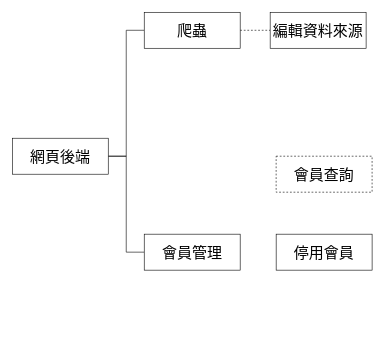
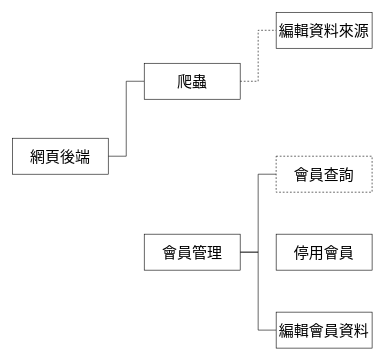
  <mxCell id="0" />
  <mxCell id="1" parent="0" />
  <mxCell id="2" style="edgeStyle=orthogonalEdgeStyle;rounded=0;orthogonalLoop=1;jettySize=auto;html=1;entryX=0;entryY=0.5;entryDx=0;entryDy=0;endArrow=none;endFill=0;" edge="1" parent="1" source="4" target="6"><mxGeometry relative="1" as="geometry" /></mxCell>
- <mxCell id="3" style="edgeStyle=orthogonalEdgeStyle;rounded=0;orthogonalLoop=1;jettySize=auto;html=1;entryX=0;entryY=0.5;entryDx=0;entryDy=0;endArrow=none;endFill=0;" edge="1" parent="1" source="4" target="9"><mxGeometry relative="1" as="geometry" /></mxCell>
  <mxCell id="4" value="&lt;font style=&quot;font-size: 25px;&quot;&gt;網頁後端&lt;br&gt;&lt;/font&gt;" style="rounded=0;whiteSpace=wrap;html=1;" vertex="1" parent="1"><mxGeometry y="230" width="160" height="60" as="geometry" x="20" /></mxCell>
  <mxCell id="5" style="edgeStyle=orthogonalEdgeStyle;rounded=0;orthogonalLoop=1;jettySize=auto;html=1;entryX=0;entryY=0.5;entryDx=0;entryDy=0;endArrow=none;endFill=0;dashed=1;" edge="1" parent="1" source="6" target="13"><mxGeometry relative="1" as="geometry" /></mxCell>
- <mxCell id="6" value="&lt;font style=&quot;font-size: 25px;&quot;&gt;爬蟲&lt;br&gt;&lt;/font&gt;" style="rounded=0;whiteSpace=wrap;html=1;" vertex="1" parent="1"><mxGeometry x="240" y="20" width="160" height="60" as="geometry" /></mxCell>
+ <mxCell id="6" value="&lt;font style=&quot;font-size: 25px;&quot;&gt;爬蟲&lt;br&gt;&lt;/font&gt;" style="rounded=0;whiteSpace=wrap;html=1;" vertex="1" parent="1"><mxGeometry x="240" y="105" width="160" height="60" as="geometry" /></mxCell>
+ <mxCell id="7" style="edgeStyle=orthogonalEdgeStyle;rounded=0;orthogonalLoop=1;jettySize=auto;html=1;entryX=0;entryY=0.5;entryDx=0;entryDy=0;endArrow=none;endFill=0;" edge="1" parent="1" source="9" target="10"><mxGeometry relative="1" as="geometry" /></mxCell>
+ <mxCell id="8" style="edgeStyle=orthogonalEdgeStyle;rounded=0;orthogonalLoop=1;jettySize=auto;html=1;entryX=0;entryY=0.5;entryDx=0;entryDy=0;endArrow=none;endFill=0;" edge="1" parent="1" source="9" target="12"><mxGeometry relative="1" as="geometry" /></mxCell>
  <mxCell id="9" value="&lt;font style=&quot;font-size: 25px;&quot;&gt;會員管理&lt;br&gt;&lt;/font&gt;" style="rounded=0;whiteSpace=wrap;html=1;" vertex="1" parent="1"><mxGeometry x="240" y="390" width="160" height="60" as="geometry" /></mxCell>
  <mxCell id="10" value="&lt;font style=&quot;font-size: 25px;&quot;&gt;會員查詢&lt;/font&gt;" style="rounded=0;whiteSpace=wrap;html=1;dashed=1;" vertex="1" parent="1"><mxGeometry x="460" y="260" width="160" height="60" as="geometry" /></mxCell>
  <mxCell id="11" value="&lt;font style=&quot;font-size: 25px;&quot;&gt;停用會員&lt;/font&gt;" style="rounded=0;whiteSpace=wrap;html=1;" vertex="1" parent="1"><mxGeometry x="460" y="390" width="160" height="60" as="geometry" /></mxCell>
- <mxCell id="13" value="&lt;font style=&quot;font-size: 25px;&quot;&gt;編輯資料來源&lt;br&gt;&lt;/font&gt;" style="rounded=0;whiteSpace=wrap;html=1;" vertex="1" parent="1"><mxGeometry x="450" y="20" width="160" height="60" as="geometry" /></mxCell>
+ <mxCell id="12" value="&lt;font style=&quot;font-size: 25px;&quot;&gt;編輯&lt;/font&gt;&lt;font style=&quot;font-size: 25px;&quot;&gt;會員資料&lt;/font&gt;" style="rounded=0;whiteSpace=wrap;html=1;" vertex="1" parent="1"><mxGeometry x="460" y="520" width="160" height="60" as="geometry" /></mxCell>
+ <mxCell id="13" value="&lt;font style=&quot;font-size: 25px;&quot;&gt;編輯資料來源&lt;br&gt;&lt;/font&gt;" style="rounded=0;whiteSpace=wrap;html=1;" vertex="1" parent="1"><mxGeometry x="460" y="20" width="160" height="60" as="geometry" /></mxCell>
